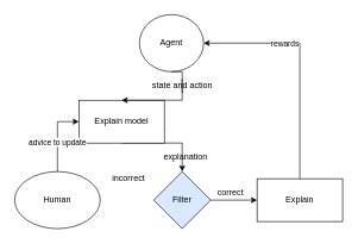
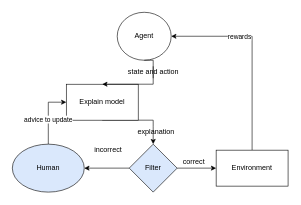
  <mxCell id="0" />
  <mxCell id="1" parent="0" />
  <mxCell id="2" style="edgeStyle=orthogonalEdgeStyle;rounded=0;orthogonalLoop=1;jettySize=auto;html=1;exitX=0.5;exitY=1;exitDx=0;exitDy=0;entryX=0.5;entryY=0;entryDx=0;entryDy=0;" edge="1" parent="1" source="3" target="11"><mxGeometry relative="1" as="geometry"><Array as="points"><mxPoint x="255" y="210" /><mxPoint x="255" y="210" /></Array></mxGeometry></mxCell>
  <mxCell id="3" value="Explain model" style="rounded=0;whiteSpace=wrap;html=1;" vertex="1" parent="1"><mxGeometry x="110" y="140" width="120" height="60" as="geometry" /></mxCell>
  <mxCell id="4" style="edgeStyle=orthogonalEdgeStyle;rounded=0;orthogonalLoop=1;jettySize=auto;html=1;exitX=0.5;exitY=0;exitDx=0;exitDy=0;entryX=0;entryY=0.5;entryDx=0;entryDy=0;" edge="1" parent="1" source="6" target="3"><mxGeometry relative="1" as="geometry" /></mxCell>
  <mxCell id="5" value="advice to update" style="edgeLabel;html=1;align=center;verticalAlign=middle;resizable=0;points=[];" vertex="1" connectable="0" parent="4"><mxGeometry x="-0.168" y="1" relative="1" as="geometry"><mxPoint as="offset" /></mxGeometry></mxCell>
- <mxCell id="6" value="Human" style="ellipse;whiteSpace=wrap;html=1;" vertex="1" parent="1"><mxGeometry x="20" y="240" width="120" height="80" as="geometry" /></mxCell>
+ <mxCell id="6" value="Human" style="ellipse;whiteSpace=wrap;html=1;fillColor=#dae8fc;" vertex="1" parent="1"><mxGeometry x="20" y="240" width="120" height="80" as="geometry" /></mxCell>
  <mxCell id="7" style="edgeStyle=orthogonalEdgeStyle;rounded=0;orthogonalLoop=1;jettySize=auto;html=1;exitX=0.5;exitY=1;exitDx=0;exitDy=0;entryX=0.5;entryY=0;entryDx=0;entryDy=0;startArrow=none;" edge="1" parent="1" source="15" target="3"><mxGeometry relative="1" as="geometry"><Array as="points"><mxPoint x="255" y="110" /><mxPoint x="255" y="110" /></Array></mxGeometry></mxCell>
  <mxCell id="8" value="Agent" style="ellipse;whiteSpace=wrap;html=1;" vertex="1" parent="1"><mxGeometry x="195" y="20" width="90" height="80" as="geometry" /></mxCell>
+ <mxCell id="9" style="edgeStyle=orthogonalEdgeStyle;rounded=0;orthogonalLoop=1;jettySize=auto;html=1;exitX=0;exitY=0.5;exitDx=0;exitDy=0;entryX=1;entryY=0.5;entryDx=0;entryDy=0;" edge="1" parent="1" source="11" target="6"><mxGeometry relative="1" as="geometry" /></mxCell>
  <mxCell id="10" style="edgeStyle=orthogonalEdgeStyle;rounded=0;orthogonalLoop=1;jettySize=auto;html=1;exitX=1;exitY=0.5;exitDx=0;exitDy=0;entryX=0;entryY=0.5;entryDx=0;entryDy=0;" edge="1" parent="1" source="11" target="14"><mxGeometry relative="1" as="geometry" /></mxCell>
  <mxCell id="11" value="Filter" style="rhombus;whiteSpace=wrap;html=1;fillColor=#dae8fc;" vertex="1" parent="1"><mxGeometry x="215" y="240" width="80" height="80" as="geometry" /></mxCell>
  <mxCell id="12" style="edgeStyle=orthogonalEdgeStyle;rounded=0;orthogonalLoop=1;jettySize=auto;html=1;exitX=0.5;exitY=0;exitDx=0;exitDy=0;entryX=1;entryY=0.5;entryDx=0;entryDy=0;" edge="1" parent="1" source="14" target="8"><mxGeometry relative="1" as="geometry" /></mxCell>
  <mxCell id="13" value="rewards" style="edgeLabel;html=1;align=center;verticalAlign=middle;resizable=0;points=[];" vertex="1" connectable="0" parent="12"><mxGeometry x="0.302" relative="1" as="geometry"><mxPoint as="offset" /></mxGeometry></mxCell>
- <mxCell id="14" value="Explain" style="rounded=0;whiteSpace=wrap;html=1;" vertex="1" parent="1"><mxGeometry x="360" y="250" width="120" height="60" as="geometry" /></mxCell>
+ <mxCell id="14" value="Environment" style="rounded=0;whiteSpace=wrap;html=1;" vertex="1" parent="1"><mxGeometry x="360" y="250" width="120" height="60" as="geometry" /></mxCell>
  <mxCell id="15" value="state and action" style="text;html=1;strokeColor=none;fillColor=none;align=center;verticalAlign=middle;whiteSpace=wrap;rounded=0;" vertex="1" parent="1"><mxGeometry x="207.5" y="110" width="95" height="20" as="geometry" /></mxCell>
  <mxCell id="16" value="" style="edgeStyle=orthogonalEdgeStyle;rounded=0;orthogonalLoop=1;jettySize=auto;html=1;exitX=0.5;exitY=1;exitDx=0;exitDy=0;entryX=0.5;entryY=0;entryDx=0;entryDy=0;endArrow=none;" edge="1" parent="1" source="8" target="15"><mxGeometry relative="1" as="geometry"><mxPoint x="255" y="100" as="sourcePoint" /><mxPoint x="255" y="140" as="targetPoint" /><Array as="points" /></mxGeometry></mxCell>
  <mxCell id="17" value="explanation" style="text;html=1;strokeColor=none;fillColor=none;align=center;verticalAlign=middle;whiteSpace=wrap;rounded=0;" vertex="1" parent="1"><mxGeometry x="240" y="210" width="40" height="20" as="geometry" /></mxCell>
  <mxCell id="18" value="incorrect" style="text;html=1;strokeColor=none;fillColor=none;align=center;verticalAlign=middle;whiteSpace=wrap;rounded=0;" vertex="1" parent="1"><mxGeometry x="160" y="240" width="40" height="20" as="geometry" /></mxCell>
  <mxCell id="19" value="correct" style="text;html=1;strokeColor=none;fillColor=none;align=center;verticalAlign=middle;whiteSpace=wrap;rounded=0;" vertex="1" parent="1"><mxGeometry x="303" y="260" width="40" height="20" as="geometry" /></mxCell>
